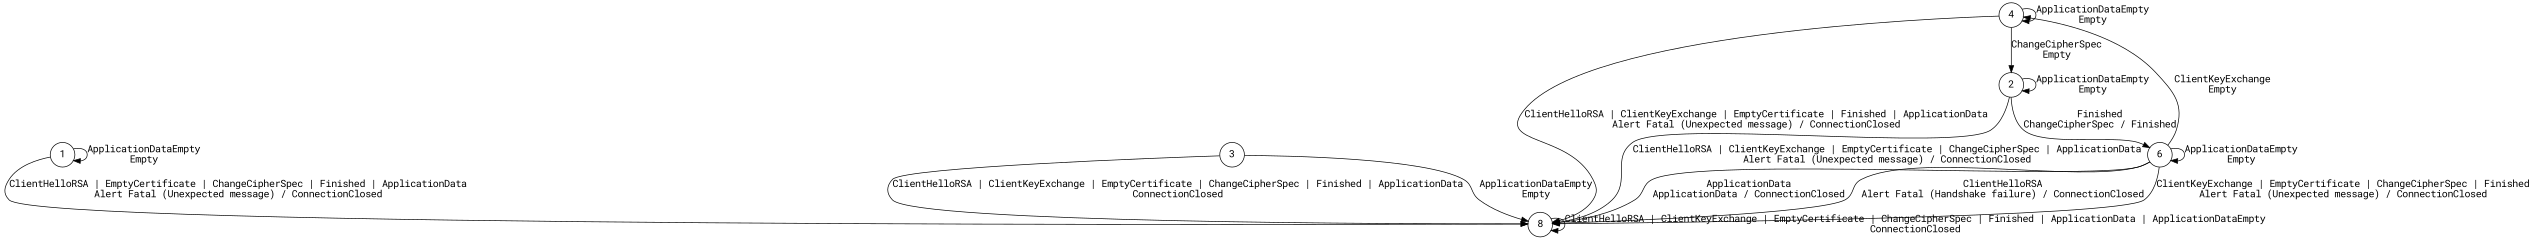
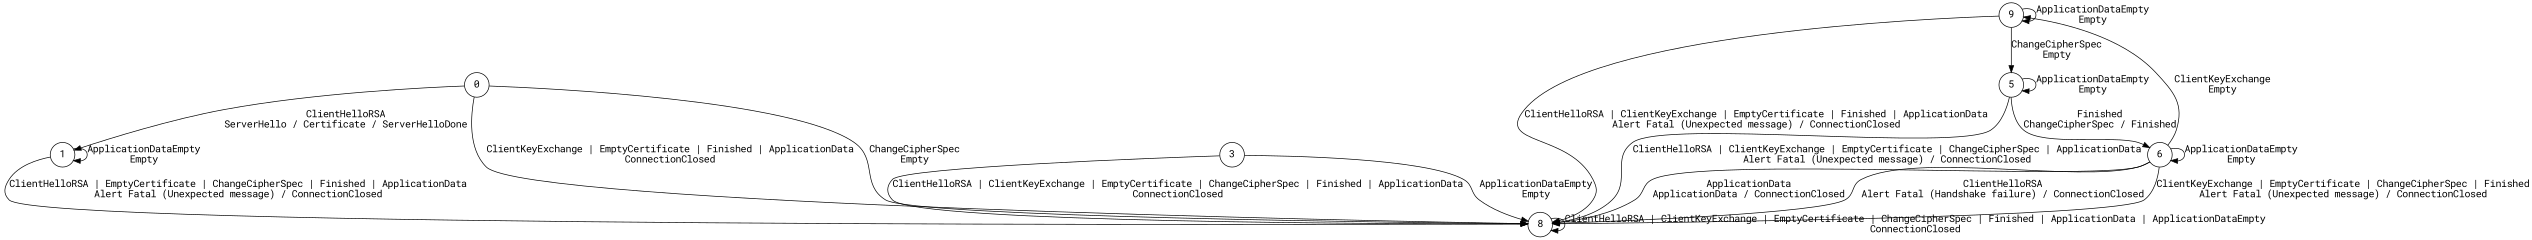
  digraph {
    fontname="Roboto Mono"
    node [fontname="Roboto Mono" shape=circle]
    edge [fontname="Roboto Mono"]
+   n1 [label=0]
    n2 [label=1]
    n3 [label=8]
    n4 [label=3]
-   n5 [label=4]
-   n6 [label=2]
+   n5 [label=9]
+   n6 [label=5]
    n7 [label=6]
+   n1 -> n2 [label=<ClientHelloRSA<br />ServerHello / Certificate / ServerHelloDone>]
+   n1 -> n3 [label=<ClientKeyExchange | EmptyCertificate | Finished | ApplicationData<br />ConnectionClosed>]
+   n1 -> n3 [label=<ChangeCipherSpec<br />Empty>]
    n2 -> n2 [label=<ApplicationDataEmpty<br />Empty>]
    n2 -> n3 [label=<ClientHelloRSA | EmptyCertificate | ChangeCipherSpec | Finished | ApplicationData<br />Alert Fatal (Unexpected message) / ConnectionClosed>]
    n3 -> n3 [label=<ClientHelloRSA | ClientKeyExchange | EmptyCertificate | ChangeCipherSpec | Finished | ApplicationData | ApplicationDataEmpty<br />ConnectionClosed>]
    n4 -> n3 [label=<ClientHelloRSA | ClientKeyExchange | EmptyCertificate | ChangeCipherSpec | Finished | ApplicationData<br />ConnectionClosed>]
    n4 -> n3 [label=<ApplicationDataEmpty<br />Empty>]
    n5 -> n3 [label=<ClientHelloRSA | ClientKeyExchange | EmptyCertificate | Finished | ApplicationData<br />Alert Fatal (Unexpected message) / ConnectionClosed>]
    n5 -> n5 [label=<ApplicationDataEmpty<br />Empty>]
    n5 -> n6 [label=<ChangeCipherSpec<br />Empty>]
    n6 -> n3 [label=<ClientHelloRSA | ClientKeyExchange | EmptyCertificate | ChangeCipherSpec | ApplicationData<br />Alert Fatal (Unexpected message) / ConnectionClosed>]
    n6 -> n6 [label=<ApplicationDataEmpty<br />Empty>]
    n6 -> n7 [label=<Finished<br />ChangeCipherSpec / Finished>]
    n7 -> n3 [label=<ApplicationData<br />ApplicationData / ConnectionClosed>]
    n7 -> n3 [label=<ClientHelloRSA<br />Alert Fatal (Handshake failure) / ConnectionClosed>]
    n7 -> n3 [label=<ClientKeyExchange | EmptyCertificate | ChangeCipherSpec | Finished<br />Alert Fatal (Unexpected message) / ConnectionClosed>]
    n7 -> n5 [label=<ClientKeyExchange<br />Empty>]
    n7 -> n7 [label=<ApplicationDataEmpty<br />Empty>]
  }
